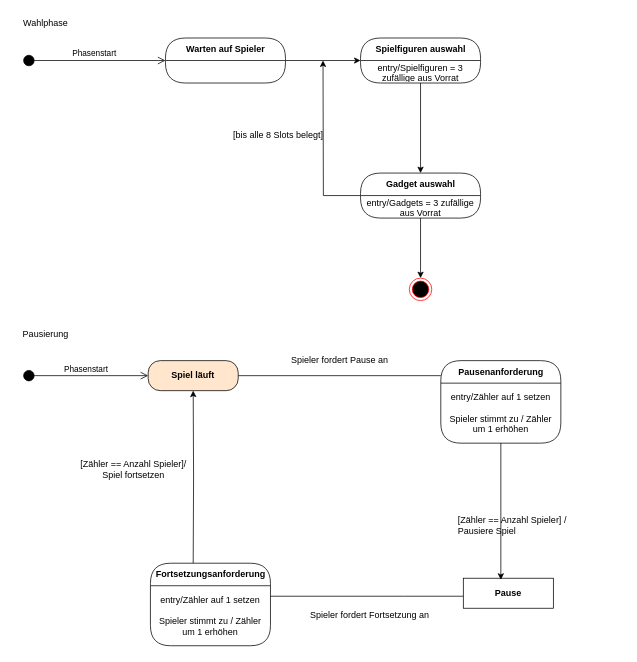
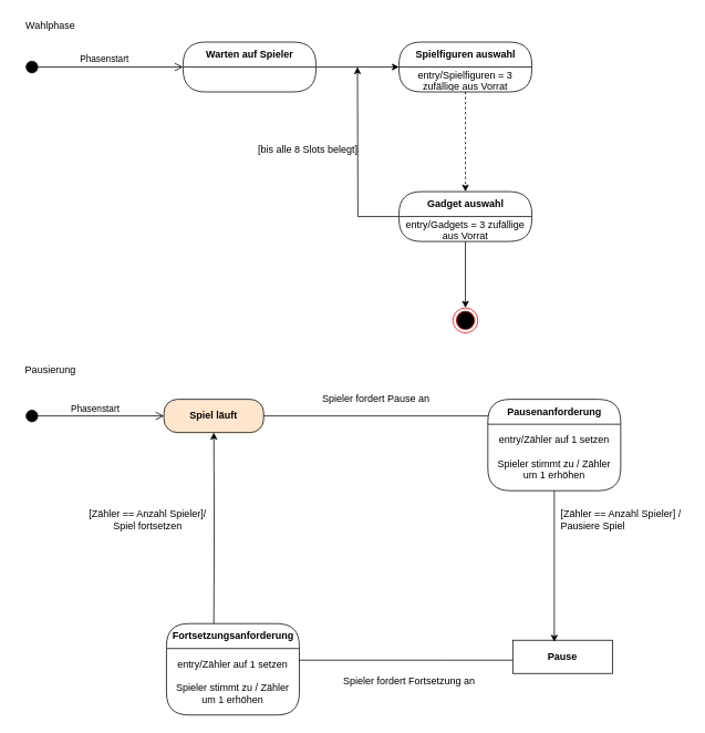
  <mxCell id="0" />
  <mxCell id="1" parent="0" />
  <mxCell id="2" value="Phasenstart" style="html=1;verticalAlign=bottom;startArrow=circle;startFill=1;endArrow=open;startSize=6;endSize=8;" parent="1" edge="1"><mxGeometry width="80" relative="1" as="geometry"><mxPoint x="30" y="80" as="sourcePoint" /><mxPoint x="220" y="80" as="targetPoint" /></mxGeometry></mxCell>
  <mxCell id="3" style="edgeStyle=orthogonalEdgeStyle;rounded=0;orthogonalLoop=1;jettySize=auto;html=1;" parent="1" source="4" edge="1"><mxGeometry relative="1" as="geometry"><mxPoint x="480" y="80" as="targetPoint" /></mxGeometry></mxCell>
  <mxCell id="4" value="Warten auf Spieler" style="swimlane;html=1;fontStyle=1;align=center;verticalAlign=middle;childLayout=stackLayout;horizontal=1;startSize=30;horizontalStack=0;resizeParent=0;resizeLast=1;container=0;collapsible=0;rounded=1;arcSize=30;swimlaneFillColor=#FFFFFF;" parent="1" vertex="1"><mxGeometry x="220" y="50" width="160" height="60" as="geometry" /></mxCell>
  <mxCell id="5" value="Spielfiguren auswahl" style="swimlane;html=1;fontStyle=1;align=center;verticalAlign=middle;childLayout=stackLayout;horizontal=1;startSize=30;horizontalStack=0;resizeParent=0;resizeLast=1;container=0;collapsible=0;rounded=1;arcSize=30;swimlaneFillColor=#FFFFFF;" parent="1" vertex="1"><mxGeometry x="480" y="50" width="160" height="60" as="geometry" /></mxCell>
  <mxCell id="6" value="entry/Spielfiguren = 3 zufällige aus Vorrat" style="text;html=1;strokeColor=none;fillColor=none;align=center;verticalAlign=middle;spacingLeft=4;spacingRight=4;whiteSpace=wrap;overflow=hidden;rotatable=0;fontColor=#000000;gradientColor=none;" parent="5" vertex="1"><mxGeometry y="30" width="160" height="30" as="geometry" /></mxCell>
  <mxCell id="7" style="edgeStyle=orthogonalEdgeStyle;rounded=0;orthogonalLoop=1;jettySize=auto;html=1;" parent="1" source="8" edge="1"><mxGeometry relative="1" as="geometry"><mxPoint x="430" y="80" as="targetPoint" /></mxGeometry></mxCell>
  <mxCell id="8" value="Gadget auswahl" style="swimlane;html=1;fontStyle=1;align=center;verticalAlign=middle;childLayout=stackLayout;horizontal=1;startSize=30;horizontalStack=0;resizeParent=0;resizeLast=1;container=0;collapsible=0;rounded=1;arcSize=30;swimlaneFillColor=#FFFFFF;" parent="1" vertex="1"><mxGeometry x="480" y="230" width="160" height="60" as="geometry" /></mxCell>
  <mxCell id="9" value="entry/Gadgets = 3 zufällige aus Vorrat" style="text;html=1;strokeColor=none;fillColor=none;align=center;verticalAlign=middle;spacingLeft=4;spacingRight=4;whiteSpace=wrap;overflow=hidden;rotatable=0;fontColor=#000000;gradientColor=none;" parent="8" vertex="1"><mxGeometry y="30" width="160" height="30" as="geometry" /></mxCell>
- <mxCell id="10" style="edgeStyle=orthogonalEdgeStyle;rounded=0;orthogonalLoop=1;jettySize=auto;html=1;entryX=0.5;entryY=0;entryDx=0;entryDy=0;" parent="1" source="6" target="8" edge="1"><mxGeometry relative="1" as="geometry" /></mxCell>
+ <mxCell id="10" style="edgeStyle=orthogonalEdgeStyle;rounded=0;orthogonalLoop=1;jettySize=auto;html=1;entryX=0.5;entryY=0;entryDx=0;entryDy=0;dashed=1;" parent="1" source="6" target="8" edge="1"><mxGeometry relative="1" as="geometry" /></mxCell>
  <mxCell id="11" value="[bis alle 8 Slots belegt]" style="text;html=1;align=center;verticalAlign=middle;resizable=0;points=[];;autosize=1;" parent="1" vertex="1"><mxGeometry x="300" y="170" width="140" height="20" as="geometry" /></mxCell>
  <mxCell id="12" value="" style="ellipse;html=1;shape=endState;fillColor=#000000;strokeColor=#ff0000;" parent="1" vertex="1"><mxGeometry x="545" y="370" width="30" height="30" as="geometry" /></mxCell>
  <mxCell id="13" style="edgeStyle=orthogonalEdgeStyle;rounded=0;orthogonalLoop=1;jettySize=auto;html=1;entryX=0.5;entryY=0;entryDx=0;entryDy=0;" parent="1" source="9" target="12" edge="1"><mxGeometry relative="1" as="geometry" /></mxCell>
  <mxCell id="14" value="Wahlphase " style="text;html=1;align=center;verticalAlign=middle;resizable=0;points=[];;autosize=1;" parent="1" vertex="1"><mxGeometry x="20" y="20" width="80" height="20" as="geometry" /></mxCell>
  <mxCell id="15" value="Pausierung" style="text;html=1;align=center;verticalAlign=middle;resizable=0;points=[];;autosize=1;" parent="1" vertex="1"><mxGeometry x="20" y="435" width="80" height="20" as="geometry" /></mxCell>
  <mxCell id="16" value="Phasenstart" style="html=1;verticalAlign=bottom;startArrow=circle;startFill=1;endArrow=open;startSize=6;endSize=8;" parent="1" edge="1"><mxGeometry width="80" relative="1" as="geometry"><mxPoint x="30" y="500" as="sourcePoint" /><mxPoint x="197" y="500" as="targetPoint" /></mxGeometry></mxCell>
  <mxCell id="17" style="edgeStyle=orthogonalEdgeStyle;rounded=0;orthogonalLoop=1;jettySize=auto;html=1;entryX=0;entryY=0.182;entryDx=0;entryDy=0;entryPerimeter=0;endArrow=none;" parent="1" source="18" target="19" edge="1"><mxGeometry relative="1" as="geometry" /></mxCell>
  <mxCell id="18" value="&lt;b&gt;Spiel läuft&lt;/b&gt;" style="rounded=1;whiteSpace=wrap;html=1;arcSize=40;fillColor=#ffe6cc;" parent="1" vertex="1"><mxGeometry x="197" y="480" width="120" height="40" as="geometry" /></mxCell>
  <mxCell id="19" value="Pausenanforderung" style="swimlane;html=1;fontStyle=1;align=center;verticalAlign=middle;childLayout=stackLayout;horizontal=1;startSize=30;horizontalStack=0;resizeParent=0;resizeLast=1;container=0;collapsible=0;rounded=1;arcSize=30;swimlaneFillColor=#FFFFFF;swimlaneLine=1;glass=0;comic=0;" parent="1" vertex="1"><mxGeometry x="587" y="480" width="160" height="110" as="geometry" /></mxCell>
  <mxCell id="20" value="&lt;div&gt;entry/Zähler auf 1 setzen &lt;br&gt;&lt;/div&gt;&lt;div&gt;&lt;br&gt;&lt;/div&gt;&lt;div&gt;Spieler stimmt zu / Zähler um 1 erhöhen &lt;br&gt;&lt;/div&gt;" style="text;html=1;strokeColor=none;fillColor=none;align=center;verticalAlign=middle;spacingLeft=4;spacingRight=4;whiteSpace=wrap;overflow=hidden;rotatable=0;fontColor=#000000;gradientColor=none;" parent="19" vertex="1"><mxGeometry y="30" width="160" height="80" as="geometry" /></mxCell>
  <mxCell id="21" style="edgeStyle=orthogonalEdgeStyle;rounded=0;orthogonalLoop=1;jettySize=auto;html=1;entryX=1;entryY=0.175;entryDx=0;entryDy=0;entryPerimeter=0;" parent="1" source="22" edge="1"><mxGeometry relative="1" as="geometry"><mxPoint x="337" y="794" as="targetPoint" /><Array as="points"><mxPoint x="537" y="794" /><mxPoint x="537" y="794" /></Array></mxGeometry></mxCell>
  <mxCell id="22" value="&lt;b&gt;Pause&lt;/b&gt;" style="whiteSpace=wrap;html=1;arcSize=40;rounded=0;" parent="1" vertex="1"><mxGeometry x="617" y="770" width="120" height="40" as="geometry" /></mxCell>
  <mxCell id="23" style="edgeStyle=orthogonalEdgeStyle;rounded=0;orthogonalLoop=1;jettySize=auto;html=1;entryX=0.5;entryY=1;entryDx=0;entryDy=0;" parent="1" target="18" edge="1"><mxGeometry relative="1" as="geometry"><mxPoint x="257" y="750" as="sourcePoint" /></mxGeometry></mxCell>
  <mxCell id="24" value="Fortsetzungsanforderung" style="swimlane;html=1;fontStyle=1;align=center;verticalAlign=middle;childLayout=stackLayout;horizontal=1;startSize=30;horizontalStack=0;resizeParent=0;resizeLast=1;container=0;collapsible=0;rounded=1;arcSize=30;swimlaneFillColor=#FFFFFF;swimlaneLine=1;glass=0;comic=0;" parent="1" vertex="1"><mxGeometry x="200" y="750" width="160" height="110" as="geometry" /></mxCell>
  <mxCell id="25" value="&lt;div&gt;entry/Zähler auf 1 setzen &lt;br&gt;&lt;/div&gt;&lt;div&gt;&lt;br&gt;&lt;/div&gt;&lt;div&gt;Spieler stimmt zu / Zähler um 1 erhöhen &lt;br&gt;&lt;/div&gt;" style="text;html=1;strokeColor=none;fillColor=none;align=center;verticalAlign=middle;spacingLeft=4;spacingRight=4;whiteSpace=wrap;overflow=hidden;rotatable=0;fontColor=#000000;gradientColor=none;" parent="24" vertex="1"><mxGeometry y="30" width="160" height="80" as="geometry" /></mxCell>
  <mxCell id="26" style="edgeStyle=orthogonalEdgeStyle;rounded=0;orthogonalLoop=1;jettySize=auto;html=1;entryX=0.417;entryY=0.05;entryDx=0;entryDy=0;entryPerimeter=0;" parent="1" source="20" target="22" edge="1"><mxGeometry relative="1" as="geometry" /></mxCell>
  <mxCell id="27" value="Spieler fordert Pause an " style="text;html=1;align=center;verticalAlign=middle;resizable=0;points=[];;autosize=1;" parent="1" vertex="1"><mxGeometry x="382" y="470" width="140" height="20" as="geometry" /></mxCell>
- <mxCell id="28" value="&lt;div&gt;[Zähler == Anzahl Spieler] /&lt;/div&gt;&lt;div align=&quot;left&quot;&gt; Pausiere Spiel &lt;/div&gt;" style="text;html=1;align=center;verticalAlign=middle;resizable=0;points=[];;autosize=1;" parent="1" vertex="1"><mxGeometry x="602" y="685" width="160" height="30" as="geometry" /></mxCell>
+ <mxCell id="28" value="&lt;div&gt;[Zähler == Anzahl Spieler] /&lt;/div&gt;&lt;div align=&quot;left&quot;&gt; Pausiere Spiel &lt;/div&gt;" style="text;html=1;align=center;verticalAlign=middle;resizable=0;points=[];;autosize=1;" parent="1" vertex="1"><mxGeometry x="667" y="610" width="160" height="30" as="geometry" /></mxCell>
  <mxCell id="29" value="Spieler fordert Fortsetzung an " style="text;html=1;align=center;verticalAlign=middle;resizable=0;points=[];;autosize=1;" parent="1" vertex="1"><mxGeometry x="407" y="810" width="170" height="20" as="geometry" /></mxCell>
  <mxCell id="30" value="&lt;div&gt;[Zähler == Anzahl Spieler]/ &lt;br&gt;&lt;/div&gt;&lt;div&gt;Spiel fortsetzen &lt;br&gt;&lt;/div&gt;" style="text;html=1;align=center;verticalAlign=middle;resizable=0;points=[];;autosize=1;" parent="1" vertex="1"><mxGeometry x="97" y="610" width="160" height="30" as="geometry" /></mxCell>
